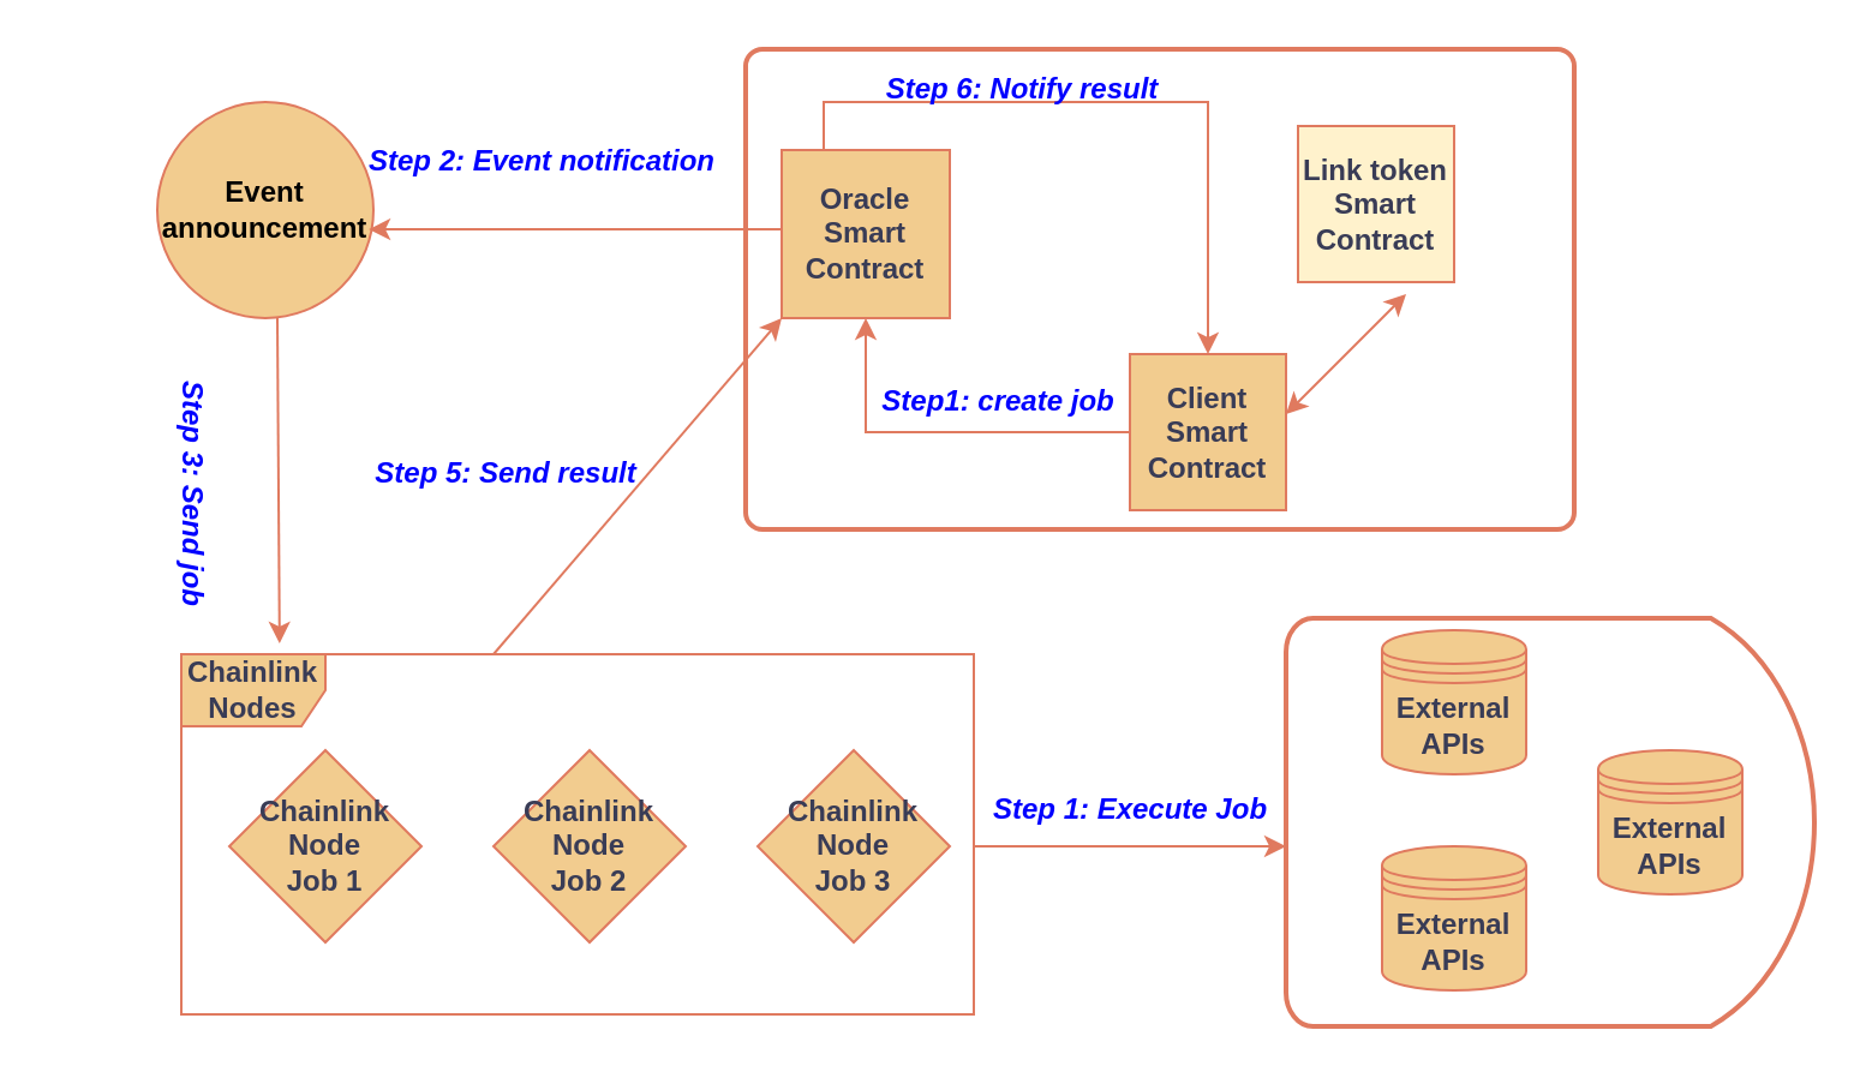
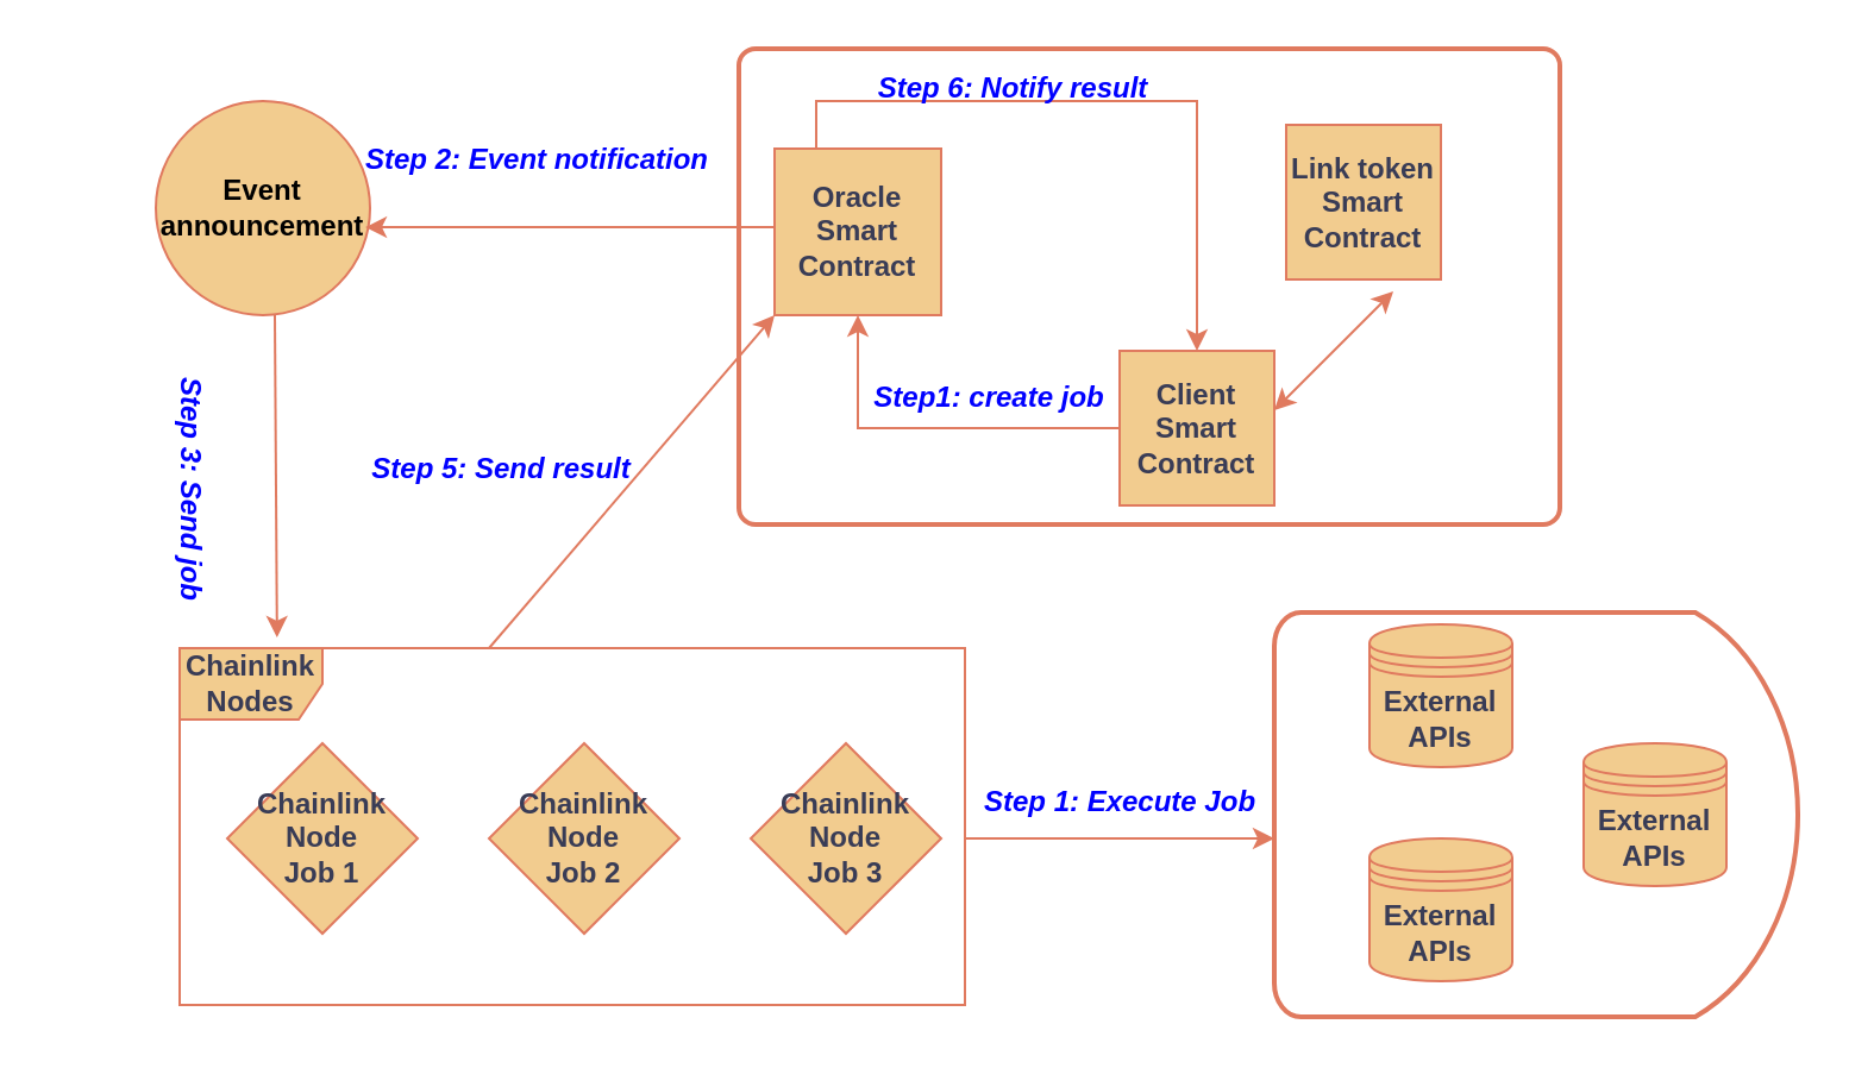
  <mxCell id="0" />
  <mxCell id="1" parent="0" />
  <mxCell id="2" style="edgeStyle=orthogonalEdgeStyle;rounded=0;orthogonalLoop=1;jettySize=auto;html=1;entryX=0.5;entryY=1;entryDx=0;entryDy=0;labelBackgroundColor=none;strokeColor=#E07A5F;fontColor=default;" parent="1" source="3" target="5" edge="1"><mxGeometry relative="1" as="geometry" /></mxCell>
  <mxCell id="3" value="Client Smart Contract" style="whiteSpace=wrap;html=1;aspect=fixed;labelBackgroundColor=none;fillColor=#F2CC8F;strokeColor=#E07A5F;fontColor=#393C56;fontStyle=1" parent="1" vertex="1"><mxGeometry x="470" y="147" width="65" height="65" as="geometry" /></mxCell>
  <mxCell id="4" style="edgeStyle=orthogonalEdgeStyle;rounded=0;orthogonalLoop=1;jettySize=auto;html=1;exitX=0.25;exitY=0;exitDx=0;exitDy=0;entryX=0.5;entryY=0;entryDx=0;entryDy=0;labelBackgroundColor=none;strokeColor=#E07A5F;fontColor=default;" parent="1" source="5" target="3" edge="1"><mxGeometry relative="1" as="geometry" /></mxCell>
  <mxCell id="5" value="Oracle Smart Contract" style="whiteSpace=wrap;html=1;aspect=fixed;labelBackgroundColor=none;fillColor=#F2CC8F;strokeColor=#E07A5F;fontColor=#393C56;fontStyle=1" parent="1" vertex="1"><mxGeometry x="325" y="62" width="70" height="70" as="geometry" /></mxCell>
  <mxCell id="6" value="Step1: create job" style="text;html=1;align=center;verticalAlign=middle;resizable=0;points=[];autosize=1;strokeColor=none;fillColor=none;labelBackgroundColor=none;fontColor=#0000FF;fontStyle=3" parent="1" vertex="1"><mxGeometry x="355" y="152" width="120" height="30" as="geometry" /></mxCell>
- <mxCell id="7" value="Link token Smart Contract" style="whiteSpace=wrap;html=1;aspect=fixed;labelBackgroundColor=none;fillColor=#fff2cc;strokeColor=#E07A5F;fontColor=#393C56;fontStyle=1;" parent="1" vertex="1"><mxGeometry x="540" y="52" width="65" height="65" as="geometry" /></mxCell>
+ <mxCell id="7" value="Link token Smart Contract" style="whiteSpace=wrap;html=1;aspect=fixed;labelBackgroundColor=none;fillColor=#F2CC8F;strokeColor=#E07A5F;fontColor=#393C56;fontStyle=1" parent="1" vertex="1"><mxGeometry x="540" y="52" width="65" height="65" as="geometry" /></mxCell>
  <mxCell id="8" value="Event announcement" style="ellipse;whiteSpace=wrap;html=1;aspect=fixed;labelBackgroundColor=none;fillColor=#F2CC8F;strokeColor=#E07A5F;fontColor=#000000;fontStyle=1" parent="1" vertex="1"><mxGeometry x="65" y="42" width="90" height="90" as="geometry" /></mxCell>
  <mxCell id="9" value="Step 2: Event notification" style="text;html=1;align=center;verticalAlign=middle;resizable=0;points=[];autosize=1;strokeColor=none;fillColor=none;labelBackgroundColor=none;fontColor=#0000FF;fontStyle=3" parent="1" vertex="1"><mxGeometry x="140" y="52" width="170" height="30" as="geometry" /></mxCell>
  <mxCell id="10" value="Chainlink Node&lt;br&gt;Job 1" style="rhombus;whiteSpace=wrap;html=1;labelBackgroundColor=none;fillColor=#F2CC8F;strokeColor=#E07A5F;fontColor=#393C56;fontStyle=1" parent="1" vertex="1"><mxGeometry x="95" y="312" width="80" height="80" as="geometry" /></mxCell>
  <mxCell id="11" value="Chainlink Node&lt;br&gt;Job 2" style="rhombus;whiteSpace=wrap;html=1;labelBackgroundColor=none;fillColor=#F2CC8F;strokeColor=#E07A5F;fontColor=#393C56;fontStyle=1" parent="1" vertex="1"><mxGeometry x="205" y="312" width="80" height="80" as="geometry" /></mxCell>
  <mxCell id="12" value="Chainlink Node&lt;br&gt;Job 3" style="rhombus;whiteSpace=wrap;html=1;labelBackgroundColor=none;fillColor=#F2CC8F;strokeColor=#E07A5F;fontColor=#393C56;fontStyle=1" parent="1" vertex="1"><mxGeometry x="315" y="312" width="80" height="80" as="geometry" /></mxCell>
  <mxCell id="13" value="Step 6: Notify result" style="text;html=1;align=center;verticalAlign=middle;resizable=0;points=[];autosize=1;strokeColor=none;fillColor=none;labelBackgroundColor=none;fontColor=#0000FF;fontStyle=3" parent="1" vertex="1"><mxGeometry x="355" y="22" width="140" height="30" as="geometry" /></mxCell>
  <mxCell id="14" value="Chainlink Nodes" style="shape=umlFrame;whiteSpace=wrap;html=1;pointerEvents=0;strokeColor=#E07A5F;fontColor=#393C56;fillColor=#F2CC8F;fontStyle=1" parent="1" vertex="1"><mxGeometry x="75" y="272" width="330" height="150" as="geometry" /></mxCell>
  <mxCell id="15" value="" style="edgeStyle=none;orthogonalLoop=1;jettySize=auto;html=1;rounded=0;strokeColor=#E07A5F;fontColor=#393C56;fillColor=#F2CC8F;entryX=0.124;entryY=-0.03;entryDx=0;entryDy=0;entryPerimeter=0;" parent="1" target="14" edge="1"><mxGeometry width="100" relative="1" as="geometry"><mxPoint x="115" y="132" as="sourcePoint" /><mxPoint x="125" y="242" as="targetPoint" /><Array as="points" /></mxGeometry></mxCell>
  <mxCell id="16" value="Step 3: Send job" style="text;html=1;align=center;verticalAlign=middle;resizable=0;points=[];autosize=1;strokeColor=none;fillColor=none;fontColor=#0000FF;rotation=90;fontStyle=3" parent="1" vertex="1"><mxGeometry x="20" y="190" width="120" height="30" as="geometry" /></mxCell>
  <mxCell id="17" value="External APIs" style="shape=datastore;whiteSpace=wrap;html=1;strokeColor=#E07A5F;fontColor=#393C56;fillColor=#F2CC8F;fontStyle=1" parent="1" vertex="1"><mxGeometry x="575" y="262" width="60" height="60" as="geometry" /></mxCell>
  <mxCell id="18" value="External APIs" style="shape=datastore;whiteSpace=wrap;html=1;strokeColor=#E07A5F;fontColor=#393C56;fillColor=#F2CC8F;fontStyle=1" parent="1" vertex="1"><mxGeometry x="575" y="352" width="60" height="60" as="geometry" /></mxCell>
  <mxCell id="19" value="External APIs" style="shape=datastore;whiteSpace=wrap;html=1;strokeColor=#E07A5F;fontColor=#393C56;fillColor=#F2CC8F;fontStyle=1" parent="1" vertex="1"><mxGeometry x="665" y="312" width="60" height="60" as="geometry" /></mxCell>
  <mxCell id="20" value="" style="endArrow=classic;html=1;rounded=0;strokeColor=#E07A5F;fontColor=#393C56;fillColor=#F2CC8F;entryX=0;entryY=0.5;entryDx=0;entryDy=0;entryPerimeter=0;" parent="1" edge="1"><mxGeometry width="50" height="50" relative="1" as="geometry"><mxPoint x="405" y="352" as="sourcePoint" /><mxPoint x="535" y="352" as="targetPoint" /></mxGeometry></mxCell>
  <mxCell id="21" value="Step 1: Execute Job" style="text;html=1;align=center;verticalAlign=middle;resizable=0;points=[];autosize=1;strokeColor=none;fillColor=none;fontColor=#0000FF;fontStyle=3" parent="1" vertex="1"><mxGeometry x="400" y="322" width="140" height="30" as="geometry" /></mxCell>
  <mxCell id="22" value="" style="endArrow=classic;html=1;rounded=0;strokeColor=#E07A5F;fontColor=#393C56;fillColor=#F2CC8F;entryX=0;entryY=1;entryDx=0;entryDy=0;" parent="1" target="5" edge="1"><mxGeometry width="50" height="50" relative="1" as="geometry"><mxPoint x="205" y="272" as="sourcePoint" /><mxPoint x="255" y="222" as="targetPoint" /></mxGeometry></mxCell>
  <mxCell id="23" value="Step 5: Send result" style="text;html=1;align=center;verticalAlign=middle;resizable=0;points=[];autosize=1;strokeColor=none;fillColor=none;fontColor=#0000FF;rotation=0;fontStyle=3" parent="1" vertex="1"><mxGeometry x="145" y="182" width="130" height="30" as="geometry" /></mxCell>
  <mxCell id="24" value="" style="rounded=1;whiteSpace=wrap;html=1;absoluteArcSize=1;arcSize=14;strokeWidth=2;strokeColor=#E07A5F;fontColor=#393C56;fillColor=none;fontStyle=0" parent="1" vertex="1"><mxGeometry x="310" y="20" width="345" height="200" as="geometry" /></mxCell>
  <mxCell id="25" value="" style="endArrow=classic;startArrow=classic;html=1;rounded=0;strokeColor=#E07A5F;fontColor=#393C56;fillColor=#F2CC8F;" parent="1" edge="1"><mxGeometry width="50" height="50" relative="1" as="geometry"><mxPoint x="535" y="172" as="sourcePoint" /><mxPoint x="585" y="122" as="targetPoint" /></mxGeometry></mxCell>
  <mxCell id="26" value="" style="endArrow=classic;html=1;rounded=0;strokeColor=#E07A5F;fontColor=#393C56;fillColor=#F2CC8F;entryX=0.978;entryY=0.589;entryDx=0;entryDy=0;entryPerimeter=0;" parent="1" target="8" edge="1"><mxGeometry width="50" height="50" relative="1" as="geometry"><mxPoint x="325" y="95" as="sourcePoint" /><mxPoint x="495" y="192" as="targetPoint" /></mxGeometry></mxCell>
  <mxCell id="27" value="" style="strokeWidth=2;html=1;shape=mxgraph.flowchart.delay;whiteSpace=wrap;strokeColor=#E07A5F;fontColor=#393C56;fillColor=none;" vertex="1" parent="1"><mxGeometry x="535" y="257" width="220" height="170" as="geometry" /></mxCell>
